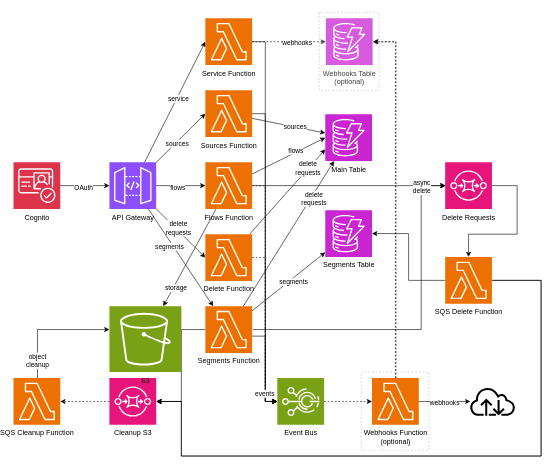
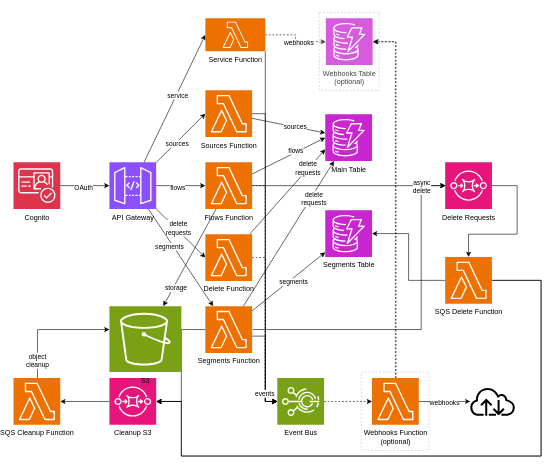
  <mxCell id="0" />
  <mxCell id="1" parent="0" />
  <mxCell id="2" value="Webhooks Table&lt;br&gt;(optional)" style="sketch=0;points=[[0,0,0],[0.25,0,0],[0.5,0,0],[0.75,0,0],[1,0,0],[0,1,0],[0.25,1,0],[0.5,1,0],[0.75,1,0],[1,1,0],[0,0.25,0],[0,0.5,0],[0,0.75,0],[1,0.25,0],[1,0.5,0],[1,0.75,0]];outlineConnect=0;fontColor=#000000;fillColor=#C925D1;strokeColor=#ffffff;dashed=0;verticalLabelPosition=bottom;verticalAlign=top;align=center;html=1;fontSize=12;fontStyle=0;aspect=fixed;shape=mxgraph.aws4.resourceIcon;resIcon=mxgraph.aws4.dynamodb;" parent="1" vertex="1"><mxGeometry x="541" y="30" width="78" height="78" as="geometry" /></mxCell>
  <mxCell id="3" value="" style="rounded=0;whiteSpace=wrap;html=1;dashed=1;glass=0;opacity=25;fontColor=#000000;" parent="1" vertex="1"><mxGeometry x="600" y="620" width="113" height="130" as="geometry" /></mxCell>
  <mxCell id="4" value="Webhooks Function&lt;br&gt;(optional)" style="sketch=0;points=[[0,0,0],[0.25,0,0],[0.5,0,0],[0.75,0,0],[1,0,0],[0,1,0],[0.25,1,0],[0.5,1,0],[0.75,1,0],[1,1,0],[0,0.25,0],[0,0.5,0],[0,0.75,0],[1,0.25,0],[1,0.5,0],[1,0.75,0]];outlineConnect=0;fontColor=#000000;fillColor=#ED7100;strokeColor=#ffffff;dashed=0;verticalLabelPosition=bottom;verticalAlign=top;align=center;html=1;fontSize=12;fontStyle=0;aspect=fixed;shape=mxgraph.aws4.resourceIcon;resIcon=mxgraph.aws4.lambda;" parent="1" vertex="1"><mxGeometry x="618" y="630" width="78" height="78" as="geometry" /></mxCell>
  <mxCell id="5" style="edgeStyle=orthogonalEdgeStyle;rounded=0;orthogonalLoop=1;jettySize=auto;html=1;fontColor=#000000;strokeColor=#000000;" parent="1" source="7" target="18" edge="1"><mxGeometry relative="1" as="geometry" /></mxCell>
  <mxCell id="6" value="OAuth" style="edgeLabel;html=1;align=center;verticalAlign=middle;resizable=0;points=[];fontColor=#000000;labelBackgroundColor=#FFFFFF;" parent="5" vertex="1" connectable="0"><mxGeometry x="-0.082" y="-2" relative="1" as="geometry"><mxPoint as="offset" /></mxGeometry></mxCell>
  <mxCell id="7" value="Cognito" style="sketch=0;points=[[0,0,0],[0.25,0,0],[0.5,0,0],[0.75,0,0],[1,0,0],[0,1,0],[0.25,1,0],[0.5,1,0],[0.75,1,0],[1,1,0],[0,0.25,0],[0,0.5,0],[0,0.75,0],[1,0.25,0],[1,0.5,0],[1,0.75,0]];outlineConnect=0;fontColor=#000000;fillColor=#DD344C;strokeColor=#ffffff;dashed=0;verticalLabelPosition=bottom;verticalAlign=top;align=center;html=1;fontSize=12;fontStyle=0;aspect=fixed;shape=mxgraph.aws4.resourceIcon;resIcon=mxgraph.aws4.cognito;" parent="1" vertex="1"><mxGeometry x="20" y="270" width="78" height="78" as="geometry" /></mxCell>
  <mxCell id="8" style="rounded=0;orthogonalLoop=1;jettySize=auto;html=1;entryX=0;entryY=0.5;entryDx=0;entryDy=0;entryPerimeter=0;fontColor=#000000;strokeColor=#000000;" parent="1" source="18" target="22" edge="1"><mxGeometry relative="1" as="geometry" /></mxCell>
  <mxCell id="9" value="service" style="edgeLabel;html=1;align=center;verticalAlign=middle;resizable=0;points=[];fontColor=#000000;labelBackgroundColor=#FFFFFF;" parent="8" vertex="1" connectable="0"><mxGeometry x="0.062" y="-2" relative="1" as="geometry"><mxPoint as="offset" /></mxGeometry></mxCell>
  <mxCell id="10" style="rounded=0;orthogonalLoop=1;jettySize=auto;html=1;entryX=0;entryY=0.5;entryDx=0;entryDy=0;entryPerimeter=0;fontColor=#000000;strokeColor=#000000;" parent="1" source="18" target="26" edge="1"><mxGeometry relative="1" as="geometry" /></mxCell>
  <mxCell id="11" value="sources" style="edgeLabel;html=1;align=center;verticalAlign=middle;resizable=0;points=[];fontColor=#000000;labelBackgroundColor=#FFFFFF;" parent="10" vertex="1" connectable="0"><mxGeometry x="-0.188" y="-2" relative="1" as="geometry"><mxPoint as="offset" /></mxGeometry></mxCell>
  <mxCell id="12" style="rounded=0;orthogonalLoop=1;jettySize=auto;html=1;fontColor=#000000;strokeColor=#000000;" parent="1" source="18" target="33" edge="1"><mxGeometry relative="1" as="geometry" /></mxCell>
  <mxCell id="13" value="flows" style="edgeLabel;html=1;align=center;verticalAlign=middle;resizable=0;points=[];fontColor=#000000;labelBackgroundColor=#FFFFFF;" parent="12" vertex="1" connectable="0"><mxGeometry x="-0.146" y="-3" relative="1" as="geometry"><mxPoint as="offset" /></mxGeometry></mxCell>
  <mxCell id="14" style="rounded=0;orthogonalLoop=1;jettySize=auto;html=1;entryX=0;entryY=0.5;entryDx=0;entryDy=0;entryPerimeter=0;fontColor=#000000;strokeColor=#000000;" parent="1" source="18" target="37" edge="1"><mxGeometry relative="1" as="geometry" /></mxCell>
  <mxCell id="15" value="delete&lt;br&gt;requests" style="edgeLabel;html=1;align=center;verticalAlign=middle;resizable=0;points=[];fontColor=#000000;labelBackgroundColor=#FFFFFF;" parent="14" vertex="1" connectable="0"><mxGeometry x="-0.175" y="3" relative="1" as="geometry"><mxPoint as="offset" /></mxGeometry></mxCell>
  <mxCell id="16" style="rounded=0;orthogonalLoop=1;jettySize=auto;html=1;fontColor=#000000;strokeColor=#000000;" parent="1" source="18" target="45" edge="1"><mxGeometry relative="1" as="geometry" /></mxCell>
  <mxCell id="17" value="segments" style="edgeLabel;html=1;align=center;verticalAlign=middle;resizable=0;points=[];fontColor=#000000;labelBackgroundColor=#FFFFFF;" parent="16" vertex="1" connectable="0"><mxGeometry x="-0.117" y="-1" relative="1" as="geometry"><mxPoint x="-12" y="-10" as="offset" /></mxGeometry></mxCell>
  <mxCell id="18" value="API Gateway" style="sketch=0;points=[[0,0,0],[0.25,0,0],[0.5,0,0],[0.75,0,0],[1,0,0],[0,1,0],[0.25,1,0],[0.5,1,0],[0.75,1,0],[1,1,0],[0,0.25,0],[0,0.5,0],[0,0.75,0],[1,0.25,0],[1,0.5,0],[1,0.75,0]];outlineConnect=0;fontColor=#000000;fillColor=#8C4FFF;strokeColor=#ffffff;dashed=0;verticalLabelPosition=bottom;verticalAlign=top;align=center;html=1;fontSize=12;fontStyle=0;aspect=fixed;shape=mxgraph.aws4.resourceIcon;resIcon=mxgraph.aws4.api_gateway;" parent="1" vertex="1"><mxGeometry x="180" y="270" width="78" height="78" as="geometry" /></mxCell>
  <mxCell id="19" style="edgeStyle=orthogonalEdgeStyle;rounded=0;orthogonalLoop=1;jettySize=auto;html=1;fontColor=#000000;strokeColor=#000000;" parent="1" source="22" target="49" edge="1"><mxGeometry relative="1" as="geometry"><Array as="points"><mxPoint x="440" y="69" /><mxPoint x="440" y="669" /></Array></mxGeometry></mxCell>
  <mxCell id="20" style="edgeStyle=orthogonalEdgeStyle;rounded=0;orthogonalLoop=1;jettySize=auto;html=1;fontColor=#000000;strokeColor=#000000;dashed=1;" parent="1" source="22" target="2" edge="1"><mxGeometry relative="1" as="geometry"><mxPoint x="540" y="69" as="targetPoint" /></mxGeometry></mxCell>
  <mxCell id="21" value="webhooks" style="edgeLabel;html=1;align=center;verticalAlign=middle;resizable=0;points=[];fontColor=#000000;labelBackgroundColor=#FFFFFF;" parent="20" vertex="1" connectable="0"><mxGeometry x="0.197" y="-1" relative="1" as="geometry"><mxPoint as="offset" /></mxGeometry></mxCell>
- <mxCell id="22" value="Service&amp;nbsp;Function" style="sketch=0;points=[[0,0,0],[0.25,0,0],[0.5,0,0],[0.75,0,0],[1,0,0],[0,1,0],[0.25,1,0],[0.5,1,0],[0.75,1,0],[1,1,0],[0,0.25,0],[0,0.5,0],[0,0.75,0],[1,0.25,0],[1,0.5,0],[1,0.75,0]];outlineConnect=0;fontColor=#000000;fillColor=#ED7100;strokeColor=#ffffff;dashed=0;verticalLabelPosition=bottom;verticalAlign=top;align=center;html=1;fontSize=12;fontStyle=0;aspect=fixed;shape=mxgraph.aws4.resourceIcon;resIcon=mxgraph.aws4.lambda;" parent="1" vertex="1"><mxGeometry x="340" y="30" width="78" height="78" as="geometry" /></mxCell>
+ <mxCell id="22" value="Service&amp;nbsp;Function" style="sketch=0;points=[[0,0,0],[0.25,0,0],[0.5,0,0],[0.75,0,0],[1,0,0],[0,1,0],[0.25,1,0],[0.5,1,0],[0.75,1,0],[1,1,0],[0,0.25,0],[0,0.5,0],[0,0.75,0],[1,0.25,0],[1,0.5,0],[1,0.75,0]];outlineConnect=0;fontColor=#000000;fillColor=#ED7100;strokeColor=#ffffff;dashed=0;verticalLabelPosition=bottom;verticalAlign=top;align=center;html=1;fontSize=12;fontStyle=0;aspect=fixed;shape=mxgraph.aws4.resourceIcon;resIcon=mxgraph.aws4.lambda;" parent="1" vertex="1"><mxGeometry x="340" y="30" width="100" height="55" as="geometry" /></mxCell>
  <mxCell id="23" style="rounded=0;orthogonalLoop=1;jettySize=auto;html=1;fontColor=#000000;strokeColor=#000000;" parent="1" source="26" target="46" edge="1"><mxGeometry relative="1" as="geometry" /></mxCell>
  <mxCell id="24" value="sources" style="edgeLabel;html=1;align=center;verticalAlign=middle;resizable=0;points=[];fontColor=#000000;labelBackgroundColor=#FFFFFF;" parent="23" vertex="1" connectable="0"><mxGeometry x="-0.211" y="-1" relative="1" as="geometry"><mxPoint x="24" y="3" as="offset" /></mxGeometry></mxCell>
  <mxCell id="25" style="edgeStyle=orthogonalEdgeStyle;rounded=0;orthogonalLoop=1;jettySize=auto;html=1;fontColor=#000000;strokeColor=#000000;" parent="1" source="26" target="49" edge="1"><mxGeometry relative="1" as="geometry"><Array as="points"><mxPoint x="440" y="189" /><mxPoint x="440" y="669" /></Array></mxGeometry></mxCell>
  <mxCell id="26" value="Sources&amp;nbsp;Function" style="sketch=0;points=[[0,0,0],[0.25,0,0],[0.5,0,0],[0.75,0,0],[1,0,0],[0,1,0],[0.25,1,0],[0.5,1,0],[0.75,1,0],[1,1,0],[0,0.25,0],[0,0.5,0],[0,0.75,0],[1,0.25,0],[1,0.5,0],[1,0.75,0]];outlineConnect=0;fontColor=#000000;fillColor=#ED7100;strokeColor=#ffffff;dashed=0;verticalLabelPosition=bottom;verticalAlign=top;align=center;html=1;fontSize=12;fontStyle=0;aspect=fixed;shape=mxgraph.aws4.resourceIcon;resIcon=mxgraph.aws4.lambda;" parent="1" vertex="1"><mxGeometry x="340" y="150" width="78" height="78" as="geometry" /></mxCell>
  <mxCell id="27" style="rounded=0;orthogonalLoop=1;jettySize=auto;html=1;entryX=0;entryY=0.5;entryDx=0;entryDy=0;entryPerimeter=0;fontColor=#000000;strokeColor=#000000;" parent="1" source="33" target="46" edge="1"><mxGeometry relative="1" as="geometry" /></mxCell>
  <mxCell id="28" value="flows" style="edgeLabel;html=1;align=center;verticalAlign=middle;resizable=0;points=[];fontColor=#000000;labelBackgroundColor=#FFFFFF;" parent="27" vertex="1" connectable="0"><mxGeometry x="-0.135" y="-1" relative="1" as="geometry"><mxPoint x="19" y="-14" as="offset" /></mxGeometry></mxCell>
  <mxCell id="29" style="edgeStyle=orthogonalEdgeStyle;rounded=0;orthogonalLoop=1;jettySize=auto;html=1;dashed=1;fontColor=#000000;strokeColor=#000000;" parent="1" source="33" target="49" edge="1"><mxGeometry relative="1" as="geometry"><Array as="points"><mxPoint x="440" y="309" /><mxPoint x="440" y="669" /></Array></mxGeometry></mxCell>
  <mxCell id="30" style="rounded=0;orthogonalLoop=1;jettySize=auto;html=1;fontColor=#000000;strokeColor=#000000;" parent="1" source="33" target="58" edge="1"><mxGeometry relative="1" as="geometry" /></mxCell>
  <mxCell id="31" value="storage" style="edgeLabel;html=1;align=center;verticalAlign=middle;resizable=0;points=[];fontColor=#000000;labelBackgroundColor=#FFFFFF;" parent="30" vertex="1" connectable="0"><mxGeometry x="0.476" y="4" relative="1" as="geometry"><mxPoint x="-6" y="10" as="offset" /></mxGeometry></mxCell>
  <mxCell id="32" style="edgeStyle=orthogonalEdgeStyle;rounded=0;orthogonalLoop=1;jettySize=auto;html=1;fontColor=#000000;strokeColor=#000000;" parent="1" source="33" target="57" edge="1"><mxGeometry relative="1" as="geometry" /></mxCell>
  <mxCell id="33" value="Flows Function" style="sketch=0;points=[[0,0,0],[0.25,0,0],[0.5,0,0],[0.75,0,0],[1,0,0],[0,1,0],[0.25,1,0],[0.5,1,0],[0.75,1,0],[1,1,0],[0,0.25,0],[0,0.5,0],[0,0.75,0],[1,0.25,0],[1,0.5,0],[1,0.75,0]];outlineConnect=0;fontColor=#000000;fillColor=#ED7100;strokeColor=#ffffff;dashed=0;verticalLabelPosition=bottom;verticalAlign=top;align=center;html=1;fontSize=12;fontStyle=0;aspect=fixed;shape=mxgraph.aws4.resourceIcon;resIcon=mxgraph.aws4.lambda;" parent="1" vertex="1"><mxGeometry x="340" y="270" width="78" height="78" as="geometry" /></mxCell>
  <mxCell id="34" style="rounded=0;orthogonalLoop=1;jettySize=auto;html=1;entryX=0;entryY=0.75;entryDx=0;entryDy=0;entryPerimeter=0;fontColor=#000000;strokeColor=#000000;" parent="1" source="37" target="46" edge="1"><mxGeometry relative="1" as="geometry" /></mxCell>
  <mxCell id="35" value="delete&lt;br&gt;requests" style="edgeLabel;html=1;align=center;verticalAlign=middle;resizable=0;points=[];fontColor=#000000;labelBackgroundColor=#FFFFFF;" parent="34" vertex="1" connectable="0"><mxGeometry x="0.04" y="2" relative="1" as="geometry"><mxPoint x="32" y="-35" as="offset" /></mxGeometry></mxCell>
  <mxCell id="36" style="edgeStyle=orthogonalEdgeStyle;rounded=0;orthogonalLoop=1;jettySize=auto;html=1;fontColor=#000000;strokeColor=#000000;dashed=1;" parent="1" source="37" target="49" edge="1"><mxGeometry relative="1" as="geometry"><Array as="points"><mxPoint x="440" y="429" /><mxPoint x="440" y="669" /></Array></mxGeometry></mxCell>
  <mxCell id="37" value="Delete Function" style="sketch=0;points=[[0,0,0],[0.25,0,0],[0.5,0,0],[0.75,0,0],[1,0,0],[0,1,0],[0.25,1,0],[0.5,1,0],[0.75,1,0],[1,1,0],[0,0.25,0],[0,0.5,0],[0,0.75,0],[1,0.25,0],[1,0.5,0],[1,0.75,0]];outlineConnect=0;fontColor=#000000;fillColor=#ED7100;strokeColor=#ffffff;dashed=0;verticalLabelPosition=bottom;verticalAlign=top;align=center;html=1;fontSize=12;fontStyle=0;aspect=fixed;shape=mxgraph.aws4.resourceIcon;resIcon=mxgraph.aws4.lambda;" parent="1" vertex="1"><mxGeometry x="340" y="390" width="78" height="78" as="geometry" /></mxCell>
  <mxCell id="38" style="rounded=0;orthogonalLoop=1;jettySize=auto;html=1;fontColor=#000000;strokeColor=#000000;" parent="1" source="45" target="47" edge="1"><mxGeometry relative="1" as="geometry" /></mxCell>
  <mxCell id="39" value="segments" style="edgeLabel;html=1;align=center;verticalAlign=middle;resizable=0;points=[];fontColor=#000000;labelBackgroundColor=#FFFFFF;" parent="38" vertex="1" connectable="0"><mxGeometry x="0.08" y="-5" relative="1" as="geometry"><mxPoint as="offset" /></mxGeometry></mxCell>
  <mxCell id="40" style="edgeStyle=orthogonalEdgeStyle;rounded=0;orthogonalLoop=1;jettySize=auto;html=1;fontColor=#000000;strokeColor=#000000;" parent="1" source="45" target="49" edge="1"><mxGeometry relative="1" as="geometry"><Array as="points"><mxPoint x="440" y="560" /><mxPoint x="440" y="669" /></Array></mxGeometry></mxCell>
  <mxCell id="41" value="events" style="edgeLabel;html=1;align=center;verticalAlign=middle;resizable=0;points=[];fontColor=#000000;labelBackgroundColor=#FFFFFF;" parent="40" vertex="1" connectable="0"><mxGeometry x="0.049" y="-2" relative="1" as="geometry"><mxPoint y="38" as="offset" /></mxGeometry></mxCell>
  <mxCell id="42" style="edgeStyle=orthogonalEdgeStyle;rounded=0;orthogonalLoop=1;jettySize=auto;html=1;entryX=1;entryY=0.5;entryDx=0;entryDy=0;entryPerimeter=0;fontColor=#000000;strokeColor=#000000;" parent="1" source="45" target="55" edge="1"><mxGeometry relative="1" as="geometry"><Array as="points"><mxPoint x="300" y="549" /><mxPoint x="300" y="669" /></Array></mxGeometry></mxCell>
  <mxCell id="43" style="edgeStyle=none;html=1;fontColor=#000000;strokeColor=#000000;" parent="1" source="45" target="46" edge="1"><mxGeometry relative="1" as="geometry" /></mxCell>
  <mxCell id="44" value="delete&lt;br&gt;requests" style="edgeLabel;html=1;align=center;verticalAlign=middle;resizable=0;points=[];fontColor=#000000;labelBackgroundColor=#FFFFFF;" parent="43" vertex="1" connectable="0"><mxGeometry x="0.105" relative="1" as="geometry"><mxPoint x="33" y="-46" as="offset" /></mxGeometry></mxCell>
  <mxCell id="45" value="Segments Function" style="sketch=0;points=[[0,0,0],[0.25,0,0],[0.5,0,0],[0.75,0,0],[1,0,0],[0,1,0],[0.25,1,0],[0.5,1,0],[0.75,1,0],[1,1,0],[0,0.25,0],[0,0.5,0],[0,0.75,0],[1,0.25,0],[1,0.5,0],[1,0.75,0]];outlineConnect=0;fontColor=#000000;fillColor=#ED7100;strokeColor=#ffffff;dashed=0;verticalLabelPosition=bottom;verticalAlign=top;align=center;html=1;fontSize=12;fontStyle=0;aspect=fixed;shape=mxgraph.aws4.resourceIcon;resIcon=mxgraph.aws4.lambda;" parent="1" vertex="1"><mxGeometry x="340" y="510" width="78" height="78" as="geometry" /></mxCell>
  <mxCell id="46" value="Main Table" style="sketch=0;points=[[0,0,0],[0.25,0,0],[0.5,0,0],[0.75,0,0],[1,0,0],[0,1,0],[0.25,1,0],[0.5,1,0],[0.75,1,0],[1,1,0],[0,0.25,0],[0,0.5,0],[0,0.75,0],[1,0.25,0],[1,0.5,0],[1,0.75,0]];outlineConnect=0;fontColor=#000000;fillColor=#C925D1;strokeColor=#ffffff;dashed=0;verticalLabelPosition=bottom;verticalAlign=top;align=center;html=1;fontSize=12;fontStyle=0;aspect=fixed;shape=mxgraph.aws4.resourceIcon;resIcon=mxgraph.aws4.dynamodb;" parent="1" vertex="1"><mxGeometry x="540" y="190" width="78" height="78" as="geometry" /></mxCell>
  <mxCell id="47" value="Segments Table" style="sketch=0;points=[[0,0,0],[0.25,0,0],[0.5,0,0],[0.75,0,0],[1,0,0],[0,1,0],[0.25,1,0],[0.5,1,0],[0.75,1,0],[1,1,0],[0,0.25,0],[0,0.5,0],[0,0.75,0],[1,0.25,0],[1,0.5,0],[1,0.75,0]];outlineConnect=0;fontColor=#000000;fillColor=#C925D1;strokeColor=#ffffff;dashed=0;verticalLabelPosition=bottom;verticalAlign=top;align=center;html=1;fontSize=12;fontStyle=0;aspect=fixed;shape=mxgraph.aws4.resourceIcon;resIcon=mxgraph.aws4.dynamodb;" parent="1" vertex="1"><mxGeometry x="540" y="350" width="78" height="78" as="geometry" /></mxCell>
  <mxCell id="48" style="edgeStyle=orthogonalEdgeStyle;rounded=0;orthogonalLoop=1;jettySize=auto;html=1;fontColor=#000000;strokeColor=#000000;dashed=1;" parent="1" source="49" target="4" edge="1"><mxGeometry relative="1" as="geometry" /></mxCell>
  <mxCell id="49" value="Event Bus" style="sketch=0;points=[[0,0,0],[0.25,0,0],[0.5,0,0],[0.75,0,0],[1,0,0],[0,1,0],[0.25,1,0],[0.5,1,0],[0.75,1,0],[1,1,0],[0,0.25,0],[0,0.5,0],[0,0.75,0],[1,0.25,0],[1,0.5,0],[1,0.75,0]];outlineConnect=0;fontColor=#000000;fillColor=#7AA116;strokeColor=#ffffff;dashed=0;verticalLabelPosition=bottom;verticalAlign=top;align=center;html=1;fontSize=12;fontStyle=0;aspect=fixed;shape=mxgraph.aws4.resourceIcon;resIcon=mxgraph.aws4.iot_events;" parent="1" vertex="1"><mxGeometry x="460" y="630" width="78" height="78" as="geometry" /></mxCell>
  <mxCell id="50" style="edgeStyle=orthogonalEdgeStyle;rounded=0;orthogonalLoop=1;jettySize=auto;html=1;fontColor=#000000;strokeColor=#000000;" parent="1" source="4" target="53" edge="1"><mxGeometry relative="1" as="geometry" /></mxCell>
  <mxCell id="51" value="webhooks" style="edgeLabel;html=1;align=center;verticalAlign=middle;resizable=0;points=[];fontColor=#000000;labelBackgroundColor=#FFFFFF;" parent="50" vertex="1" connectable="0"><mxGeometry x="-0.022" y="-1" relative="1" as="geometry"><mxPoint as="offset" /></mxGeometry></mxCell>
  <mxCell id="52" style="edgeStyle=orthogonalEdgeStyle;rounded=0;orthogonalLoop=1;jettySize=auto;html=1;dashed=1;fontColor=#000000;" parent="1" source="4" target="2" edge="1"><mxGeometry relative="1" as="geometry"><mxPoint x="618" y="69" as="targetPoint" /><Array as="points"><mxPoint x="657" y="69" /></Array></mxGeometry></mxCell>
  <mxCell id="53" value="" style="sketch=0;outlineConnect=0;fontColor=#000000;gradientColor=none;fillColor=#000000;strokeColor=none;dashed=0;verticalLabelPosition=bottom;verticalAlign=top;align=center;html=1;fontSize=12;fontStyle=0;aspect=fixed;pointerEvents=1;shape=mxgraph.aws4.internet;" parent="1" vertex="1"><mxGeometry x="780" y="645" width="78" height="48" as="geometry" /></mxCell>
- <mxCell id="54" style="edgeStyle=orthogonalEdgeStyle;rounded=0;orthogonalLoop=1;jettySize=auto;html=1;fontColor=#000000;strokeColor=#000000;dashed=1;" parent="1" source="55" target="61" edge="1"><mxGeometry relative="1" as="geometry" /></mxCell>
+ <mxCell id="54" style="edgeStyle=orthogonalEdgeStyle;rounded=0;orthogonalLoop=1;jettySize=auto;html=1;fontColor=#000000;strokeColor=#000000;" parent="1" source="55" target="61" edge="1"><mxGeometry relative="1" as="geometry" /></mxCell>
  <mxCell id="55" value="Cleanup S3" style="sketch=0;points=[[0,0,0],[0.25,0,0],[0.5,0,0],[0.75,0,0],[1,0,0],[0,1,0],[0.25,1,0],[0.5,1,0],[0.75,1,0],[1,1,0],[0,0.25,0],[0,0.5,0],[0,0.75,0],[1,0.25,0],[1,0.5,0],[1,0.75,0]];outlineConnect=0;fontColor=#000000;fillColor=#E7157B;strokeColor=#ffffff;dashed=0;verticalLabelPosition=bottom;verticalAlign=top;align=center;html=1;fontSize=12;fontStyle=0;aspect=fixed;shape=mxgraph.aws4.resourceIcon;resIcon=mxgraph.aws4.sqs;" parent="1" vertex="1"><mxGeometry x="180" y="630" width="78" height="78" as="geometry" /></mxCell>
  <mxCell id="56" style="edgeStyle=orthogonalEdgeStyle;rounded=0;orthogonalLoop=1;jettySize=auto;html=1;fontColor=#000000;strokeColor=#000000;" parent="1" source="57" target="64" edge="1"><mxGeometry relative="1" as="geometry"><Array as="points"><mxPoint x="860" y="309" /><mxPoint x="860" y="390" /><mxPoint x="779" y="390" /></Array></mxGeometry></mxCell>
  <mxCell id="57" value="Delete Requests" style="sketch=0;points=[[0,0,0],[0.25,0,0],[0.5,0,0],[0.75,0,0],[1,0,0],[0,1,0],[0.25,1,0],[0.5,1,0],[0.75,1,0],[1,1,0],[0,0.25,0],[0,0.5,0],[0,0.75,0],[1,0.25,0],[1,0.5,0],[1,0.75,0]];outlineConnect=0;fontColor=#000000;fillColor=#E7157B;strokeColor=#ffffff;dashed=0;verticalLabelPosition=bottom;verticalAlign=top;align=center;html=1;fontSize=12;fontStyle=0;aspect=fixed;shape=mxgraph.aws4.resourceIcon;resIcon=mxgraph.aws4.sqs;" parent="1" vertex="1"><mxGeometry x="740" y="270" width="78" height="78" as="geometry" /></mxCell>
  <mxCell id="58" value="S3" style="sketch=0;points=[[0,0,0],[0.25,0,0],[0.5,0,0],[0.75,0,0],[1,0,0],[0,1,0],[0.25,1,0],[0.5,1,0],[0.75,1,0],[1,1,0],[0,0.25,0],[0,0.5,0],[0,0.75,0],[1,0.25,0],[1,0.5,0],[1,0.75,0]];outlineConnect=0;fontColor=#000000;fillColor=#7AA116;strokeColor=#ffffff;dashed=0;verticalLabelPosition=bottom;verticalAlign=top;align=center;html=1;fontSize=12;fontStyle=0;aspect=fixed;shape=mxgraph.aws4.resourceIcon;resIcon=mxgraph.aws4.s3;" parent="1" vertex="1"><mxGeometry x="180" y="510" width="120" height="110" as="geometry" /></mxCell>
  <mxCell id="59" style="edgeStyle=orthogonalEdgeStyle;rounded=0;orthogonalLoop=1;jettySize=auto;html=1;fontColor=#000000;strokeColor=#000000;" parent="1" source="61" target="58" edge="1"><mxGeometry relative="1" as="geometry"><Array as="points"><mxPoint x="60" y="549" /></Array></mxGeometry></mxCell>
  <mxCell id="60" value="object&lt;br&gt;cleanup" style="edgeLabel;html=1;align=center;verticalAlign=middle;resizable=0;points=[];fontColor=#000000;labelBackgroundColor=#FFFFFF;" parent="59" vertex="1" connectable="0"><mxGeometry x="0.085" y="1" relative="1" as="geometry"><mxPoint x="-29" y="52" as="offset" /></mxGeometry></mxCell>
  <mxCell id="61" value="SQS Cleanup Function" style="sketch=0;points=[[0,0,0],[0.25,0,0],[0.5,0,0],[0.75,0,0],[1,0,0],[0,1,0],[0.25,1,0],[0.5,1,0],[0.75,1,0],[1,1,0],[0,0.25,0],[0,0.5,0],[0,0.75,0],[1,0.25,0],[1,0.5,0],[1,0.75,0]];outlineConnect=0;fontColor=#000000;fillColor=#ED7100;strokeColor=#ffffff;dashed=0;verticalLabelPosition=bottom;verticalAlign=top;align=center;html=1;fontSize=12;fontStyle=0;aspect=fixed;shape=mxgraph.aws4.resourceIcon;resIcon=mxgraph.aws4.lambda;" parent="1" vertex="1"><mxGeometry x="20" y="630" width="78" height="78" as="geometry" /></mxCell>
  <mxCell id="62" style="edgeStyle=orthogonalEdgeStyle;rounded=0;orthogonalLoop=1;jettySize=auto;html=1;fontColor=#000000;strokeColor=#000000;" parent="1" source="64" target="55" edge="1"><mxGeometry relative="1" as="geometry"><Array as="points"><mxPoint x="900" y="467" /><mxPoint x="900" y="760" /><mxPoint x="300" y="760" /><mxPoint x="300" y="669" /></Array></mxGeometry></mxCell>
  <mxCell id="63" style="edgeStyle=orthogonalEdgeStyle;rounded=0;orthogonalLoop=1;jettySize=auto;html=1;fontColor=#000000;strokeColor=#000000;" parent="1" source="64" target="47" edge="1"><mxGeometry relative="1" as="geometry" /></mxCell>
  <mxCell id="64" value="SQS Delete Function" style="sketch=0;points=[[0,0,0],[0.25,0,0],[0.5,0,0],[0.75,0,0],[1,0,0],[0,1,0],[0.25,1,0],[0.5,1,0],[0.75,1,0],[1,1,0],[0,0.25,0],[0,0.5,0],[0,0.75,0],[1,0.25,0],[1,0.5,0],[1,0.75,0]];outlineConnect=0;fontColor=#000000;fillColor=#ED7100;strokeColor=#ffffff;dashed=0;verticalLabelPosition=bottom;verticalAlign=top;align=center;html=1;fontSize=12;fontStyle=0;aspect=fixed;shape=mxgraph.aws4.resourceIcon;resIcon=mxgraph.aws4.lambda;" parent="1" vertex="1"><mxGeometry x="740" y="428" width="78" height="78" as="geometry" /></mxCell>
  <mxCell id="65" value="" style="rounded=0;whiteSpace=wrap;html=1;dashed=1;glass=0;opacity=25;fontColor=#000000;" parent="1" vertex="1"><mxGeometry x="530" y="20" width="100" height="130" as="geometry" /></mxCell>
  <mxCell id="66" style="edgeStyle=orthogonalEdgeStyle;rounded=0;orthogonalLoop=1;jettySize=auto;html=1;fontColor=#000000;strokeColor=#000000;" parent="1" edge="1"><mxGeometry relative="1" as="geometry"><Array as="points"><mxPoint x="700" y="549" /><mxPoint x="700" y="309" /></Array><mxPoint x="419" y="549" as="sourcePoint" /><mxPoint x="741" y="309" as="targetPoint" /></mxGeometry></mxCell>
  <mxCell id="67" value="async&lt;br&gt;delete" style="edgeLabel;html=1;align=center;verticalAlign=middle;resizable=0;points=[];fontColor=#000000;labelBackgroundColor=#FFFFFF;" parent="66" vertex="1" connectable="0"><mxGeometry x="0.566" y="2" relative="1" as="geometry"><mxPoint x="2" y="-80" as="offset" /></mxGeometry></mxCell>
  <mxCell id="68" style="edgeStyle=orthogonalEdgeStyle;rounded=0;orthogonalLoop=1;jettySize=auto;html=1;fontColor=#000000;strokeColor=#000000;" parent="1" edge="1"><mxGeometry relative="1" as="geometry"><Array as="points"><mxPoint x="900" y="467" /><mxPoint x="900" y="760" /><mxPoint x="300" y="760" /><mxPoint x="300" y="669" /></Array><mxPoint x="819" y="467" as="sourcePoint" /><mxPoint x="259" y="669" as="targetPoint" /></mxGeometry></mxCell>
  <mxCell id="69" style="edgeStyle=orthogonalEdgeStyle;rounded=0;orthogonalLoop=1;jettySize=auto;html=1;dashed=1;fontColor=#000000;strokeColor=#000000;" parent="1" edge="1"><mxGeometry relative="1" as="geometry"><mxPoint x="620" y="69" as="targetPoint" /><Array as="points"><mxPoint x="658" y="69" /></Array><mxPoint x="658" y="630" as="sourcePoint" /></mxGeometry></mxCell>
